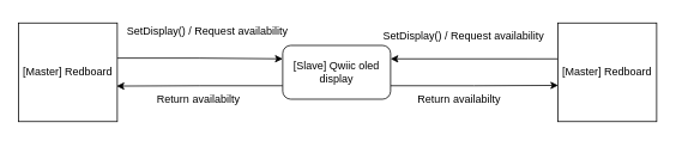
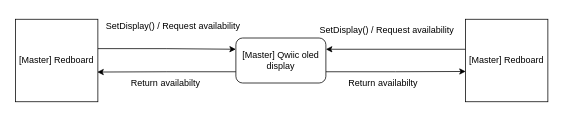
  <mxCell id="0" />
  <mxCell id="1" parent="0" />
  <mxCell id="2" style="edgeStyle=orthogonalEdgeStyle;rounded=0;orthogonalLoop=1;jettySize=auto;html=1;exitX=0.004;exitY=0.364;exitDx=0;exitDy=0;entryX=1;entryY=0.25;entryDx=0;entryDy=0;exitPerimeter=0;" edge="1" parent="1" source="3" target="8"><mxGeometry relative="1" as="geometry" /></mxCell>
  <mxCell id="3" value="[Master] Redboard" style="whiteSpace=wrap;html=1;aspect=fixed;" parent="1" vertex="1"><mxGeometry x="620" y="25" width="110" height="110" as="geometry" /></mxCell>
  <mxCell id="4" style="edgeStyle=orthogonalEdgeStyle;rounded=0;orthogonalLoop=1;jettySize=auto;html=1;exitX=0.993;exitY=0.356;exitDx=0;exitDy=0;entryX=0;entryY=0.25;entryDx=0;entryDy=0;exitPerimeter=0;" edge="1" parent="1" source="5" target="8"><mxGeometry relative="1" as="geometry" /></mxCell>
  <mxCell id="5" value="[Master] Redboard" style="whiteSpace=wrap;html=1;aspect=fixed;" parent="1" vertex="1"><mxGeometry x="20" y="25" width="110" height="110" as="geometry" /></mxCell>
  <mxCell id="6" style="edgeStyle=orthogonalEdgeStyle;rounded=0;orthogonalLoop=1;jettySize=auto;html=1;exitX=1;exitY=0.75;exitDx=0;exitDy=0;entryX=0.004;entryY=0.633;entryDx=0;entryDy=0;entryPerimeter=0;" edge="1" parent="1" source="8" target="3"><mxGeometry relative="1" as="geometry" /></mxCell>
  <mxCell id="7" style="edgeStyle=orthogonalEdgeStyle;rounded=0;orthogonalLoop=1;jettySize=auto;html=1;exitX=0;exitY=0.75;exitDx=0;exitDy=0;entryX=0.993;entryY=0.64;entryDx=0;entryDy=0;entryPerimeter=0;" edge="1" parent="1" source="8" target="5"><mxGeometry relative="1" as="geometry" /></mxCell>
- <mxCell id="8" value="[Slave] Qwiic oled display" style="rounded=1;whiteSpace=wrap;html=1;" vertex="1" parent="1"><mxGeometry x="314" y="50" width="120" height="60" as="geometry" /></mxCell>
+ <mxCell id="8" value="[Master] Qwiic oled display" style="rounded=1;whiteSpace=wrap;html=1;" vertex="1" parent="1"><mxGeometry x="314" y="50" width="120" height="60" as="geometry" /></mxCell>
  <mxCell id="9" value="SetDisplay() / Request availability" style="text;html=1;align=center;verticalAlign=middle;resizable=0;points=[];autosize=1;strokeColor=none;fillColor=none;" vertex="1" parent="1"><mxGeometry x="415" y="25" width="200" height="30" as="geometry" /></mxCell>
  <mxCell id="10" value="SetDisplay() / Request availability" style="text;html=1;align=center;verticalAlign=middle;resizable=0;points=[];autosize=1;strokeColor=none;fillColor=none;" vertex="1" parent="1"><mxGeometry x="130" y="20" width="200" height="30" as="geometry" /></mxCell>
  <mxCell id="11" value="Return availabilty" style="text;html=1;align=center;verticalAlign=middle;resizable=0;points=[];autosize=1;strokeColor=none;fillColor=none;" vertex="1" parent="1"><mxGeometry x="450" y="95" width="120" height="30" as="geometry" /></mxCell>
  <mxCell id="12" value="Return availabilty" style="text;html=1;align=center;verticalAlign=middle;resizable=0;points=[];autosize=1;strokeColor=none;fillColor=none;" vertex="1" parent="1"><mxGeometry x="160" y="95" width="120" height="30" as="geometry" /></mxCell>
